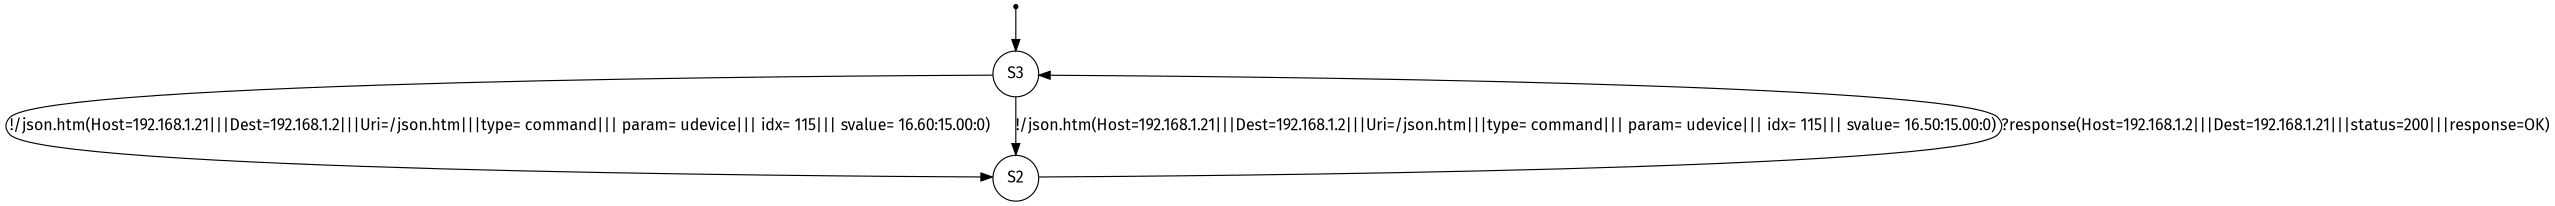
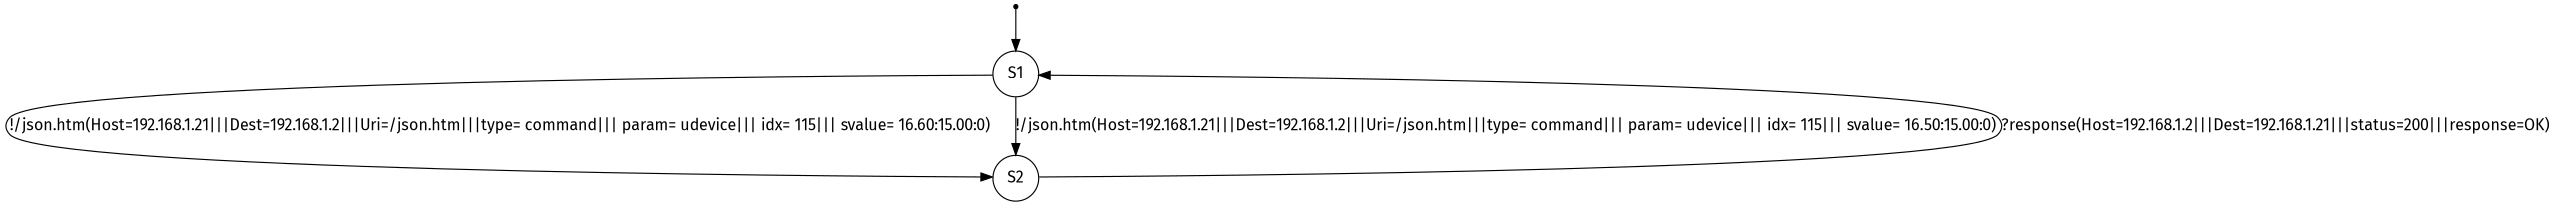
  digraph {
    fontname="Fira Sans"
    node [shape=circle fontname="Fira Sans"]
    edge [fontname="Fira Sans"]
    S00 [shape=point]
-   n2 [label=S3]
+   n2 [label=S1]
    n3 [label=S2]
    S00 -> n2
    n2 -> n3 [label="!/json.htm(Host=192.168.1.21|||Dest=192.168.1.2|||Uri=/json.htm|||type= command||| param= udevice||| idx= 115||| svalue= 16.60:15.00:0)"]
    n2 -> n3 [label="!/json.htm(Host=192.168.1.21|||Dest=192.168.1.2|||Uri=/json.htm|||type= command||| param= udevice||| idx= 115||| svalue= 16.50:15.00:0)"]
    n3 -> n2 [label="?response(Host=192.168.1.2|||Dest=192.168.1.21|||status=200|||response=OK)"]
  }
